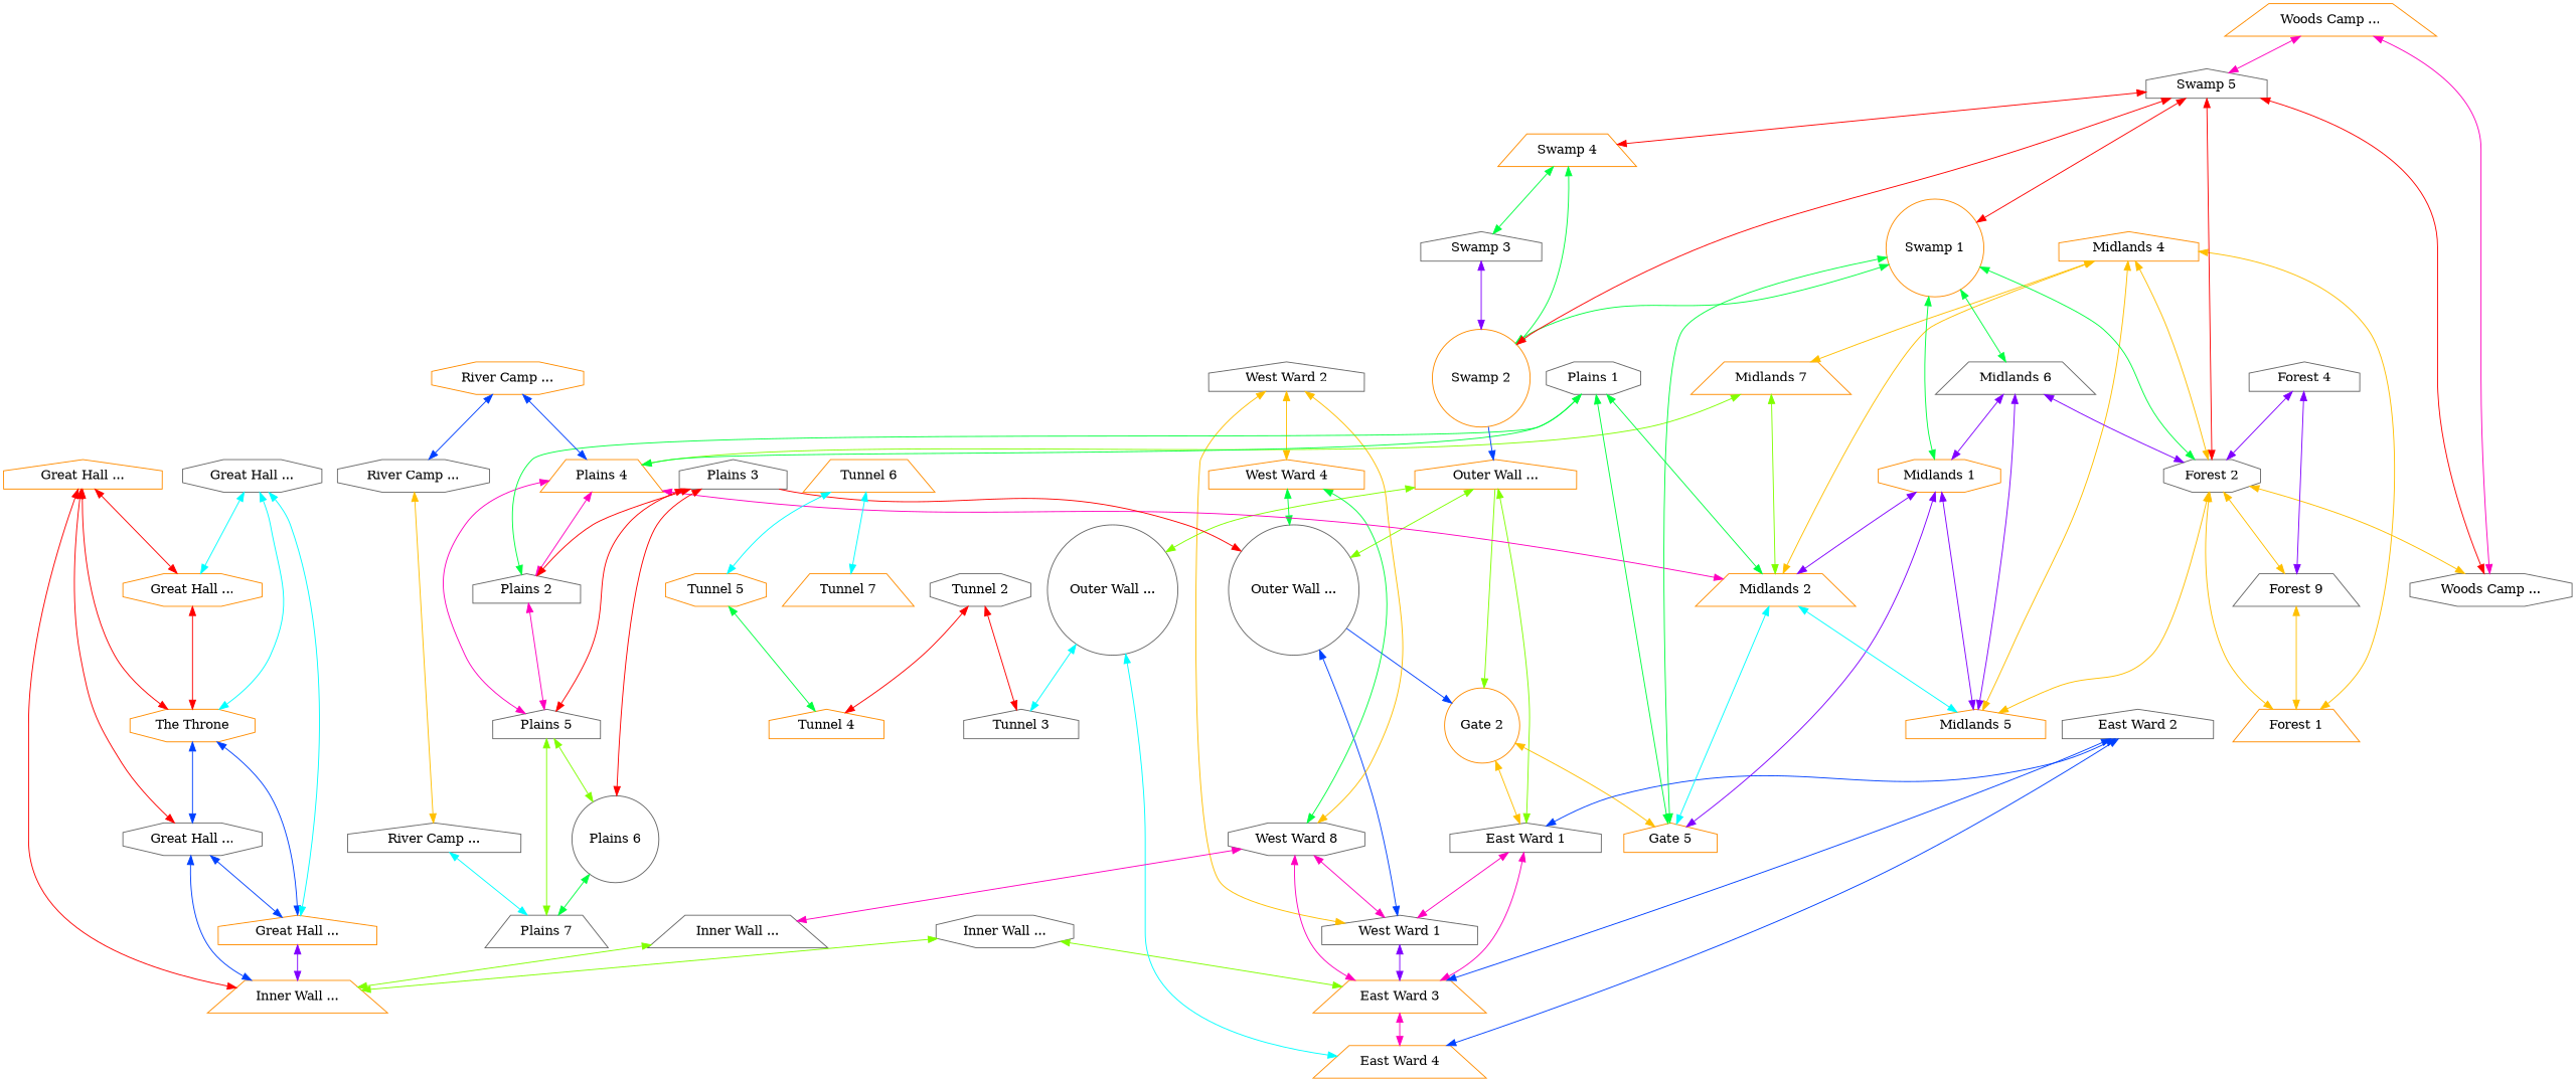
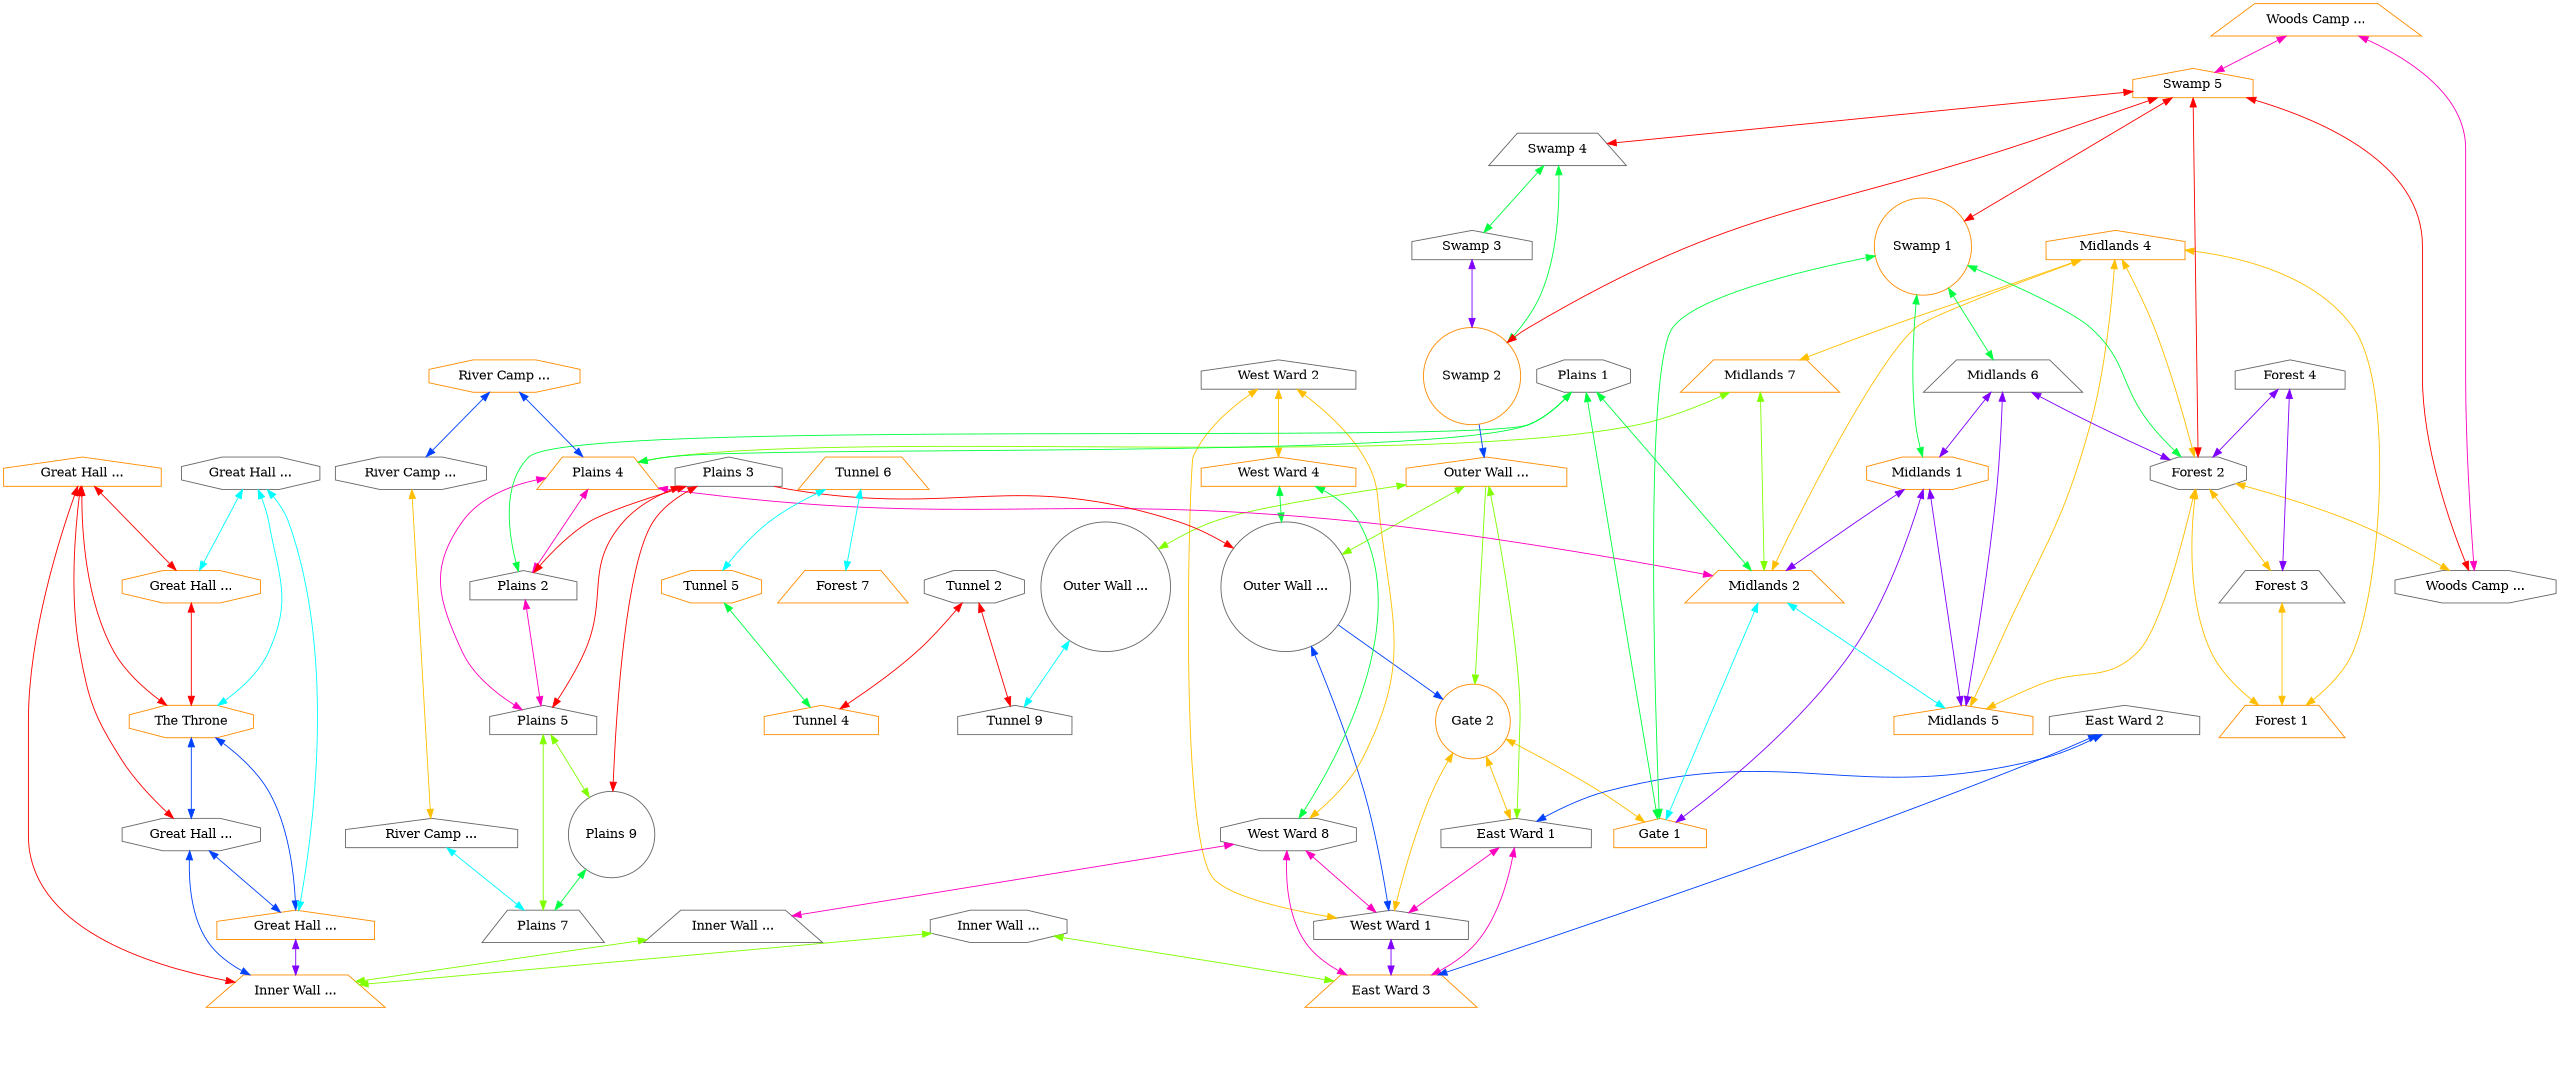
  graph {
    node [color=gray40 shape=house]
    edge [color="0.125,1,1" dir=both]
    n1 [color=darkorange label="The Throne" shape=octagon]
    n2 [label="Great Hall ..." shape=octagon]
    n3 [color=darkorange label="Great Hall ..."]
    n4 [color=darkorange label="Inner Wall ..." shape=trapezium]
    n5 [color=darkorange label="Great Hall ..."]
    n6 [color=darkorange label="Great Hall ..." shape=octagon]
    n7 [label="Great Hall ..." shape=octagon]
    n8 [label="Inner Wall ..." shape=trapezium]
    n9 [label="Inner Wall ..." shape=octagon]
    n10 [color=darkorange label="East Ward 3" shape=trapezium]
-   n11 [color=darkorange label="East Ward 4" shape=trapezium]
    n12 [label="Outer Wall ..." shape=circle]
    n13 [label="West Ward 1"]
    n14 [color=darkorange label="Gate 2" shape=circle]
    n15 [label="East Ward 1"]
-   n16 [color=darkorange label="Gate 5"]
+   n16 [color=darkorange label="Gate 1"]
    n17 [color=darkorange label="Outer Wall ..."]
    n18 [label="Outer Wall ..." shape=circle]
-   n19 [label="Tunnel 3"]
+   n19 [label="Tunnel 9"]
    n20 [label="East Ward 2"]
    n21 [label="West Ward 2"]
    n22 [label="West Ward 8" shape=octagon]
    n23 [color=darkorange label="West Ward 4"]
    n24 [color=darkorange label="Midlands 1" shape=octagon]
    n25 [color=darkorange label="Midlands 2" shape=trapezium]
    n26 [color=darkorange label="Midlands 5"]
    n27 [color=darkorange label="Midlands 7" shape=trapezium]
    n28 [color=darkorange label="Plains 4" shape=trapezium]
    n29 [label="Plains 2"]
    n30 [label="Plains 5"]
    n31 [color=darkorange label="Midlands 4"]
    n32 [color=darkorange label="Forest 1" shape=trapezium]
    n33 [label="Forest 2" shape=octagon]
    n34 [label="Woods Camp ..." shape=octagon]
-   n35 [label="Forest 9" shape=trapezium]
+   n35 [label="Forest 3" shape=trapezium]
    n36 [label="Midlands 6" shape=trapezium]
    n37 [label="Plains 1" shape=octagon]
-   n38 [label="Plains 6" shape=circle]
+   n38 [label="Plains 9" shape=circle]
    n39 [label="Plains 7" shape=trapezium]
    n40 [label="Plains 3"]
    n41 [color=darkorange label="Swamp 1" shape=circle]
    n42 [color=darkorange label="Swamp 2" shape=circle]
    n43 [label="Swamp 3"]
-   n44 [color=darkorange label="Swamp 4" shape=trapezium]
-   n45 [color=darkorange label="Tunnel 7" shape=trapezium]
-   n46 [label="Swamp 5"]
+   n44 [label="Swamp 4" shape=trapezium]
+   n45 [color=darkorange label="Forest 7" shape=trapezium]
+   n46 [color=darkorange label="Swamp 5"]
    n47 [label="Forest 4"]
    n48 [color=darkorange label="Woods Camp ..." shape=trapezium]
    n49 [label="River Camp ..."]
    n50 [label="River Camp ..." shape=octagon]
    n51 [color=darkorange label="River Camp ..." shape=octagon]
    n52 [label="Tunnel 2" shape=octagon]
    n53 [color=darkorange label="Tunnel 4"]
    n54 [color=darkorange label="Tunnel 5" shape=octagon]
    n55 [color=darkorange label="Tunnel 6" shape=trapezium]
    n1 -- n2 [color="0.625,1,1"]
    n1 -- n3 [color="0.625,1,1"]
    n2 -- n3 [color="0.625,1,1"]
    n2 -- n4 [color="0.625,1,1"]
    n3 -- n4 [color="0.75,1,1"]
    n5 -- n1 [color="1,1,1"]
    n5 -- n2 [color="1,1,1"]
    n5 -- n4 [color="1,1,1"]
    n5 -- n6 [color="1,1,1"]
    n6 -- n1 [color="1,1,1"]
    n7 -- n1 [color="0.5,1,1"]
    n7 -- n3 [color="0.5,1,1"]
    n7 -- n6 [color="0.5,1,1"]
    n8 -- n4 [color="0.25,1,1"]
    n9 -- n4 [color="0.25,1,1"]
    n9 -- n10 [color="0.25,1,1"]
-   n10 -- n11 [color="0.875,1,1"]
    n12 -- n13 [color="0.625,1,1"]
    n12 -- n14 [color="0.625,1,1" dir=forward]
    n13 -- n10 [color="0.75,1,1"]
+   n14 -- n13
    n14 -- n15
    n14 -- n16
    n15 -- n10 [color="0.875,1,1"]
    n15 -- n13 [color="0.875,1,1"]
    n17 -- n12 [color="0.25,1,1"]
    n17 -- n14 [color="0.25,1,1" dir=forward]
    n17 -- n15 [color="0.25,1,1"]
    n17 -- n18 [color="0.25,1,1"]
-   n18 -- n11 [color="0.5,1,1"]
    n18 -- n19 [color="0.5,1,1"]
    n20 -- n10 [color="0.625,1,1"]
-   n20 -- n11 [color="0.625,1,1"]
    n20 -- n15 [color="0.625,1,1"]
    n21 -- n13
    n21 -- n22
    n21 -- n23
    n22 -- n8 [color="0.875,1,1"]
    n22 -- n10 [color="0.875,1,1"]
    n22 -- n13 [color="0.875,1,1"]
    n23 -- n12 [color="0.375,1,1"]
    n23 -- n22 [color="0.375,1,1"]
    n24 -- n16 [color="0.75,1,1"]
    n24 -- n25 [color="0.75,1,1"]
    n24 -- n26 [color="0.75,1,1"]
    n25 -- n16 [color="0.5,1,1"]
    n25 -- n26 [color="0.5,1,1"]
    n27 -- n25 [color="0.25,1,1"]
    n27 -- n28 [color="0.25,1,1"]
    n28 -- n25 [color="0.875,1,1"]
    n28 -- n29 [color="0.875,1,1"]
    n28 -- n30 [color="0.875,1,1"]
    n29 -- n30 [color="0.875,1,1"]
    n30 -- n38 [color="0.25,1,1"]
    n30 -- n39 [color="0.25,1,1"]
    n31 -- n25
    n31 -- n26
    n31 -- n27
    n31 -- n32
    n31 -- n33
    n33 -- n26
    n33 -- n32
    n33 -- n34
    n33 -- n35
    n35 -- n32
    n36 -- n24 [color="0.75,1,1"]
    n36 -- n26 [color="0.75,1,1"]
    n36 -- n33 [color="0.75,1,1"]
    n37 -- n16 [color="0.375,1,1"]
    n37 -- n25 [color="0.375,1,1"]
    n37 -- n28 [color="0.375,1,1"]
    n37 -- n29 [color="0.375,1,1"]
    n38 -- n39 [color="0.375,1,1"]
    n40 -- n12 [color="1,1,1" dir=forward]
    n40 -- n29 [color="1,1,1"]
    n40 -- n30 [color="1,1,1"]
    n40 -- n38 [color="1,1,1"]
    n41 -- n16 [color="0.375,1,1"]
    n41 -- n24 [color="0.375,1,1"]
    n41 -- n33 [color="0.375,1,1"]
    n41 -- n36 [color="0.375,1,1"]
-   n41 -- n42 [color="0.375,1,1"]
    n42 -- n17 [color="0.625,1,1" dir=forward]
    n43 -- n42 [color="0.75,1,1"]
    n44 -- n42 [color="0.375,1,1"]
    n44 -- n43 [color="0.375,1,1"]
    n46 -- n33 [color="1,1,1"]
    n46 -- n34 [color="1,1,1"]
    n46 -- n41 [color="1,1,1"]
    n46 -- n42 [color="1,1,1"]
    n46 -- n44 [color="1,1,1"]
    n47 -- n33 [color="0.75,1,1"]
    n47 -- n35 [color="0.75,1,1"]
    n48 -- n34 [color="0.875,1,1"]
    n48 -- n46 [color="0.875,1,1"]
    n49 -- n39 [color="0.5,1,1"]
    n50 -- n49
    n51 -- n28 [color="0.625,1,1"]
    n51 -- n50 [color="0.625,1,1"]
    n52 -- n19 [color="1,1,1"]
    n52 -- n53 [color="1,1,1"]
    n54 -- n53 [color="0.375,1,1"]
    n55 -- n45 [color="0.5,1,1"]
    n55 -- n54 [color="0.5,1,1"]
  }
